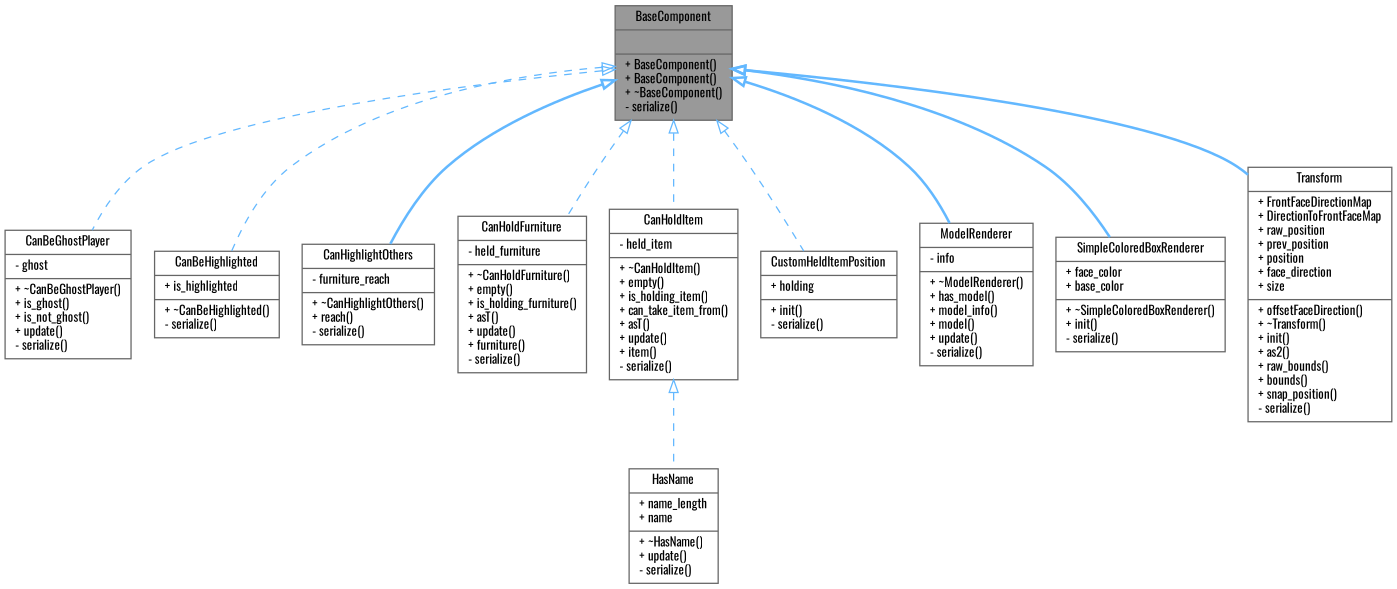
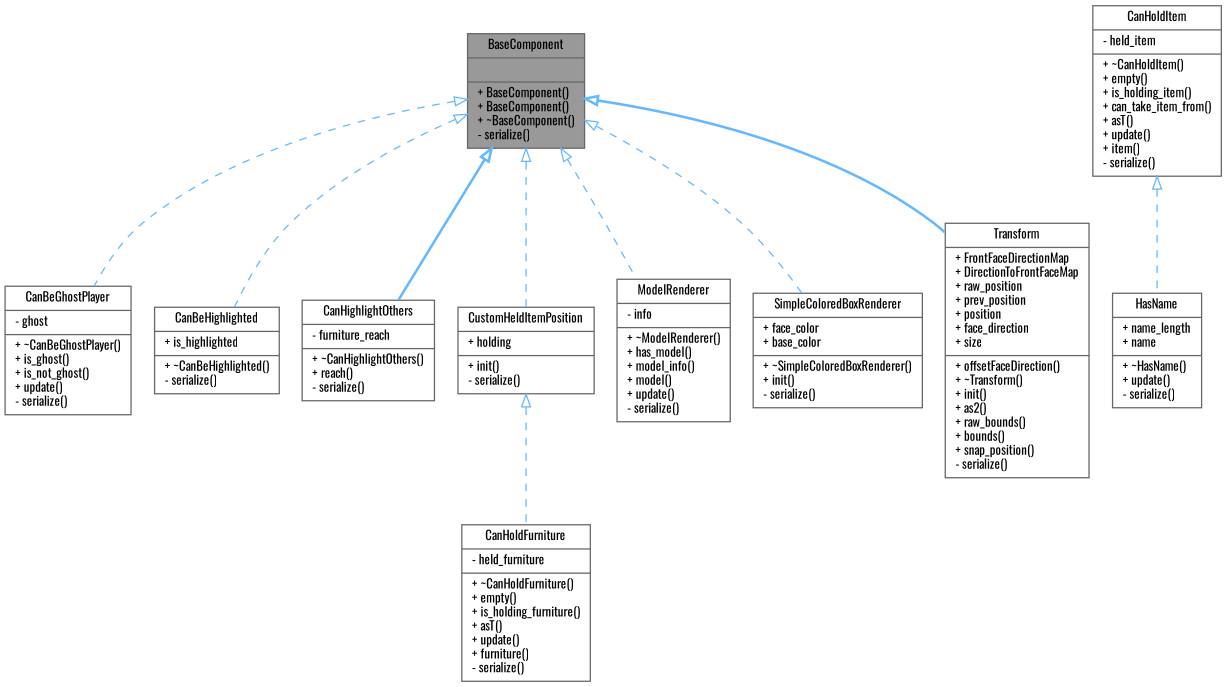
  digraph {
    fontname=Oswald
    node [color=gray40 fillcolor=white fontname=Oswald fontsize=10 shape=record style=filled]
    edge [arrowtail=onormal color=steelblue1 dir=back fontname=Oswald fontsize=10 labelfontname=Helvetica labelfontsize=10 style=dashed]
    n1 [fillcolor=grey60 fontcolor=black height=0.2 label="{BaseComponent\n||+ BaseComponent()\l+ BaseComponent()\l+ ~BaseComponent()\l- serialize()\l}" width=0.4]
    n2 [height=0.2 label="{CanBeGhostPlayer\n|- ghost\l|+ ~CanBeGhostPlayer()\l+ is_ghost()\l+ is_not_ghost()\l+ update()\l- serialize()\l}" width=0.4]
    n3 [height=0.2 label="{CanBeHighlighted\n|+ is_highlighted\l|+ ~CanBeHighlighted()\l- serialize()\l}" width=0.4]
    n4 [height=0.2 label="{CanHighlightOthers\n|- furniture_reach\l|+ ~CanHighlightOthers()\l+ reach()\l- serialize()\l}" width=0.4]
    n5 [height=0.2 label="{CanHoldFurniture\n|- held_furniture\l|+ ~CanHoldFurniture()\l+ empty()\l+ is_holding_furniture()\l+ asT()\l+ update()\l+ furniture()\l- serialize()\l}" width=0.4]
    n6 [height=0.2 label="{CanHoldItem\n|- held_item\l|+ ~CanHoldItem()\l+ empty()\l+ is_holding_item()\l+ can_take_item_from()\l+ asT()\l+ update()\l+ item()\l- serialize()\l}" width=0.4]
    n7 [height=0.2 label="{CustomHeldItemPosition\n|+ holding\l|+ init()\l- serialize()\l}" width=0.4]
    n8 [height=0.2 label="{ModelRenderer\n|- info\l|+ ~ModelRenderer()\l+ has_model()\l+ model_info()\l+ model()\l+ update()\l- serialize()\l}" width=0.4]
    n9 [height=0.2 label="{SimpleColoredBoxRenderer\n|+ face_color\l+ base_color\l|+ ~SimpleColoredBoxRenderer()\l+ init()\l- serialize()\l}" width=0.4]
    n10 [height=0.2 label="{Transform\n|+ FrontFaceDirectionMap\l+ DirectionToFrontFaceMap\l+ raw_position\l+ prev_position\l+ position\l+ face_direction\l+ size\l|+ offsetFaceDirection()\l+ ~Transform()\l+ init()\l+ as2()\l+ raw_bounds()\l+ bounds()\l+ snap_position()\l- serialize()\l}" width=0.4]
    n11 [height=0.2 label="{HasName\n|+ name_length\l+ name\l|+ ~HasName()\l+ update()\l- serialize()\l}" width=0.4]
    n1 -> n2
    n1 -> n3
    n1 -> n4 [style=bold]
-   n1 -> n5
-   n1 -> n6
+   n7 -> n5
    n1 -> n7
-   n1 -> n8 [style=bold]
-   n1 -> n9 [style=bold]
+   n1 -> n8
+   n1 -> n9
    n1 -> n10 [style=bold]
    n6 -> n11
  }
